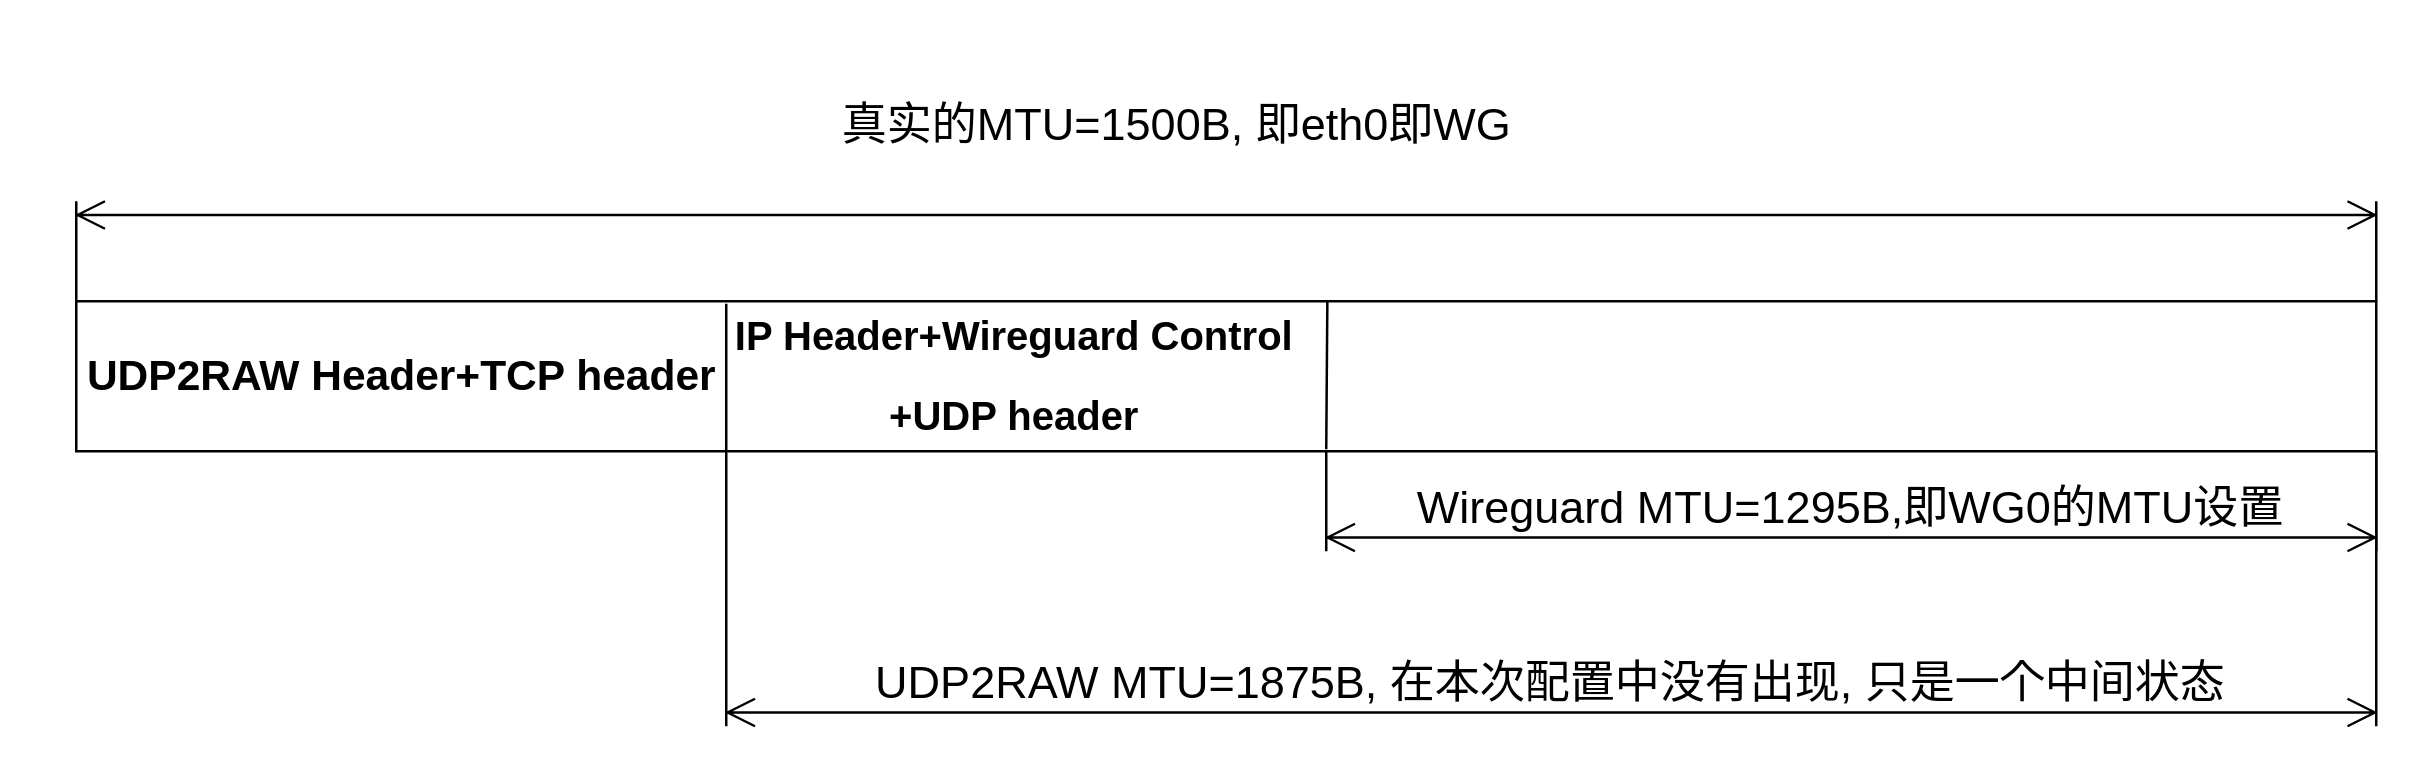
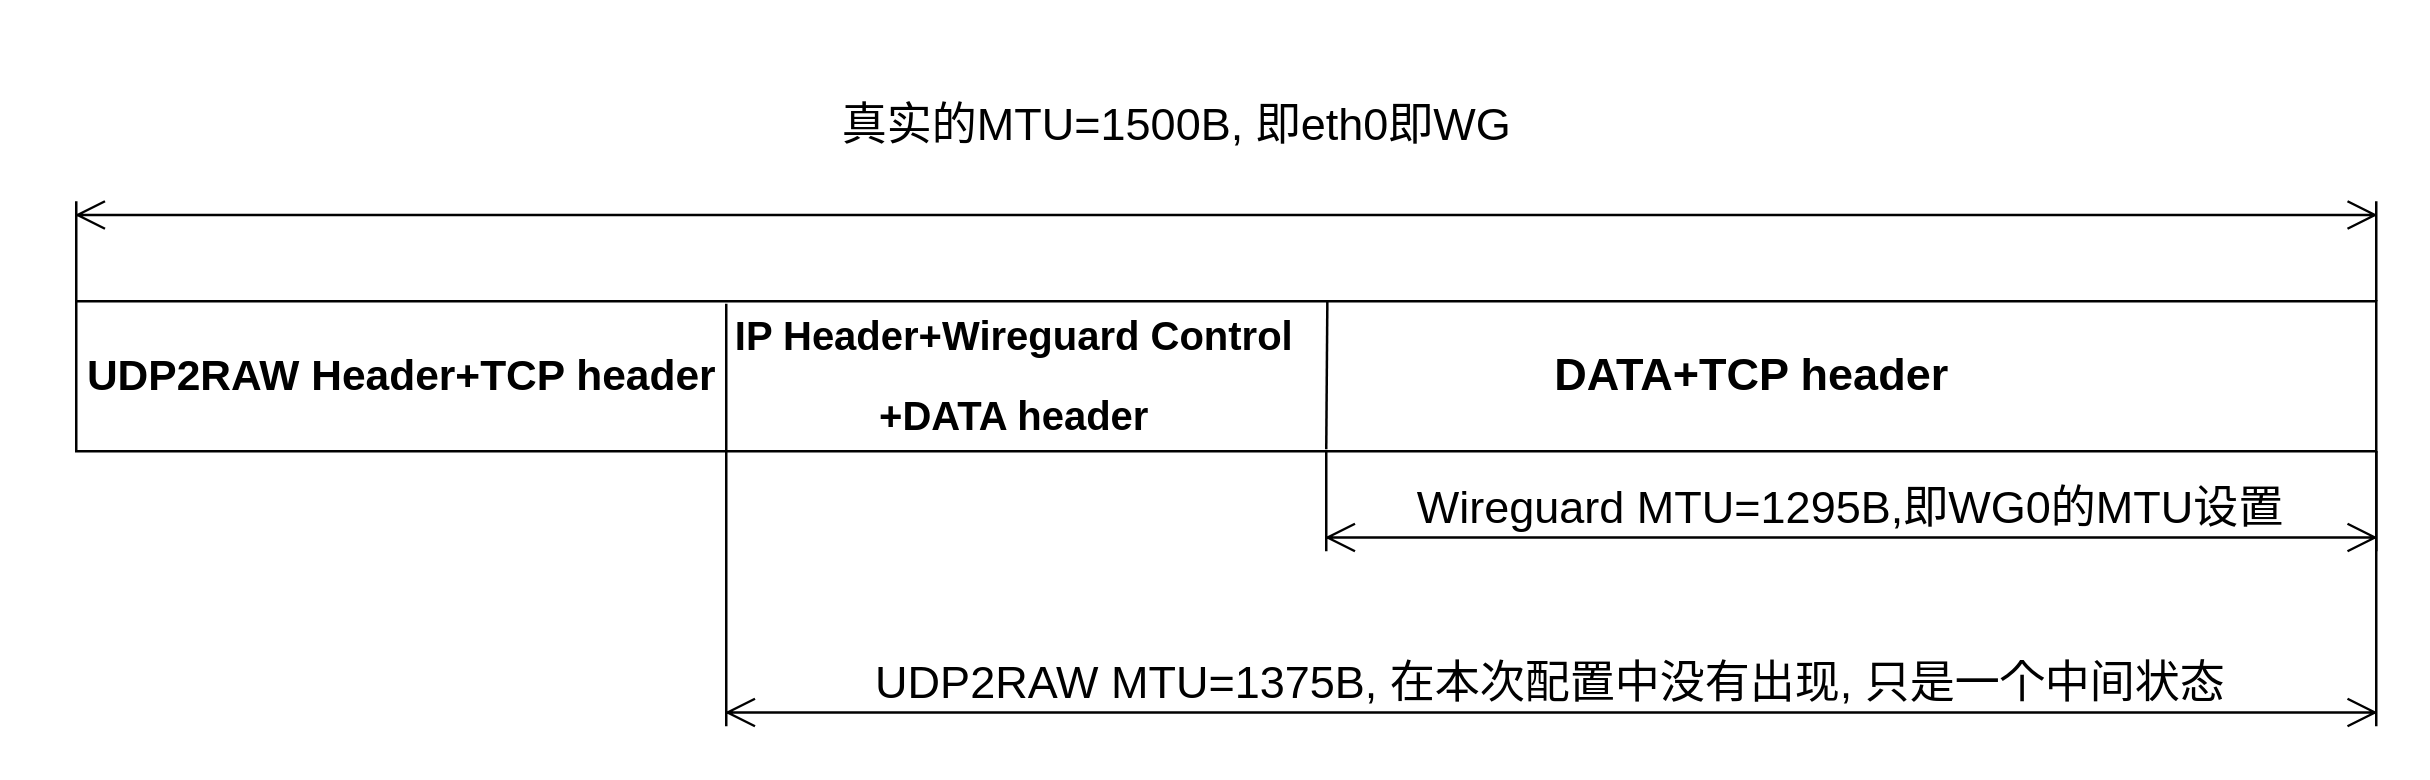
  <mxCell id="0" />
  <mxCell id="1" parent="0" />
  <mxCell id="2" value="" style="rounded=0;whiteSpace=wrap;html=1;" vertex="1" parent="1"><mxGeometry x="30" y="120" width="920" height="60" as="geometry" /></mxCell>
+ <mxCell id="3" value="&lt;h2&gt;DATA+TCP header&lt;/h2&gt;" style="text;html=1;align=center;verticalAlign=middle;resizable=0;points=[];autosize=1;strokeColor=none;fillColor=none;" vertex="1" parent="1"><mxGeometry x="610" y="120" width="180" height="60" as="geometry" /></mxCell>
  <mxCell id="4" value="" style="endArrow=none;html=1;rounded=0;exitX=0.465;exitY=1.038;exitDx=0;exitDy=0;exitPerimeter=0;entryX=0.457;entryY=0.013;entryDx=0;entryDy=0;entryPerimeter=0;" edge="1" parent="1"><mxGeometry width="50" height="50" relative="1" as="geometry"><mxPoint x="530" y="179.22" as="sourcePoint" /><mxPoint x="530.44" y="120" as="targetPoint" /></mxGeometry></mxCell>
  <mxCell id="5" value="" style="endArrow=none;html=1;rounded=0;exitX=0.465;exitY=1.038;exitDx=0;exitDy=0;exitPerimeter=0;entryX=0.457;entryY=0.013;entryDx=0;entryDy=0;entryPerimeter=0;" edge="1" parent="1"><mxGeometry width="50" height="50" relative="1" as="geometry"><mxPoint x="290" y="180" as="sourcePoint" /><mxPoint x="290" y="121" as="targetPoint" /></mxGeometry></mxCell>
- <mxCell id="6" value="&lt;h2 style=&quot;font-size: 16px;&quot;&gt;&lt;font style=&quot;font-size: 16px;&quot;&gt;IP Header+Wireguard Control&lt;/font&gt;&lt;/h2&gt;&lt;h2 style=&quot;font-size: 16px;&quot;&gt;&lt;font style=&quot;font-size: 16px;&quot;&gt;+UDP header&lt;/font&gt;&lt;/h2&gt;" style="text;html=1;align=center;verticalAlign=middle;resizable=0;points=[];autosize=1;strokeColor=none;fillColor=none;" vertex="1" parent="1"><mxGeometry x="280" y="105" width="250" height="90" as="geometry" /></mxCell>
+ <mxCell id="6" value="&lt;h2 style=&quot;font-size: 16px;&quot;&gt;&lt;font style=&quot;font-size: 16px;&quot;&gt;IP Header+Wireguard Control&lt;/font&gt;&lt;/h2&gt;&lt;h2 style=&quot;font-size: 16px;&quot;&gt;&lt;font style=&quot;font-size: 16px;&quot;&gt;+DATA header&lt;/font&gt;&lt;/h2&gt;" style="text;html=1;align=center;verticalAlign=middle;resizable=0;points=[];autosize=1;strokeColor=none;fillColor=none;" vertex="1" parent="1"><mxGeometry x="280" y="105" width="250" height="90" as="geometry" /></mxCell>
  <mxCell id="7" value="&lt;h2&gt;&lt;font style=&quot;font-size: 17px;&quot;&gt;UDP2RAW Header+TCP header&lt;/font&gt;&lt;/h2&gt;" style="text;html=1;align=center;verticalAlign=middle;resizable=0;points=[];autosize=1;strokeColor=none;fillColor=none;" vertex="1" parent="1"><mxGeometry x="20" y="120" width="280" height="60" as="geometry" /></mxCell>
  <mxCell id="8" value="&lt;font style=&quot;font-size: 18px;&quot;&gt;Wireguard MTU=1295B,即WG0的MTU设置&lt;/font&gt;" style="shape=dimension;whiteSpace=wrap;html=1;align=center;points=[];verticalAlign=bottom;spacingBottom=3;labelBackgroundColor=none;" vertex="1" parent="1"><mxGeometry x="530" y="180" width="420" height="40" as="geometry" /></mxCell>
- <mxCell id="9" value="&lt;font style=&quot;font-size: 18px;&quot;&gt;UDP2RAW MTU=1875B, 在本次配置中没有出现, 只是一个中间状态&lt;/font&gt;" style="shape=dimension;whiteSpace=wrap;html=1;align=center;points=[];verticalAlign=bottom;spacingBottom=3;labelBackgroundColor=none;" vertex="1" parent="1"><mxGeometry x="290" y="180" width="660" height="110" as="geometry" /></mxCell>
+ <mxCell id="9" value="&lt;font style=&quot;font-size: 18px;&quot;&gt;UDP2RAW MTU=1375B, 在本次配置中没有出现, 只是一个中间状态&lt;/font&gt;" style="shape=dimension;whiteSpace=wrap;html=1;align=center;points=[];verticalAlign=bottom;spacingBottom=3;labelBackgroundColor=none;" vertex="1" parent="1"><mxGeometry x="290" y="180" width="660" height="110" as="geometry" /></mxCell>
  <mxCell id="10" value="&lt;div&gt;&lt;br&gt;&lt;/div&gt;" style="shape=dimension;direction=west;whiteSpace=wrap;html=1;align=center;points=[];verticalAlign=top;spacingTop=-15;labelBackgroundColor=none;" vertex="1" parent="1"><mxGeometry x="30" y="80" width="920" height="40" as="geometry" /></mxCell>
  <mxCell id="11" value="&lt;div&gt;&lt;br&gt;&lt;/div&gt;&lt;div&gt;&lt;span style=&quot;font-size: 18px;&quot;&gt;真实的MTU=1500B, 即eth0即WG&lt;/span&gt;&lt;div&gt;&lt;br style=&quot;text-wrap: wrap;&quot;&gt;&lt;/div&gt;&lt;/div&gt;" style="text;html=1;align=center;verticalAlign=middle;resizable=0;points=[];autosize=1;strokeColor=none;fillColor=none;" vertex="1" parent="1"><mxGeometry x="300" y="20" width="340" height="60" as="geometry" /></mxCell>
